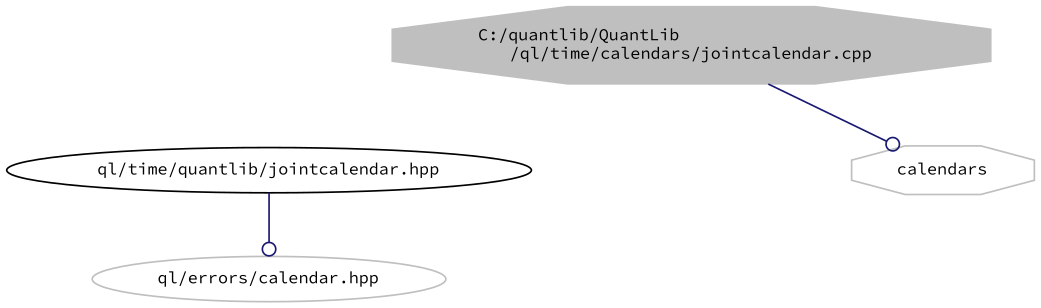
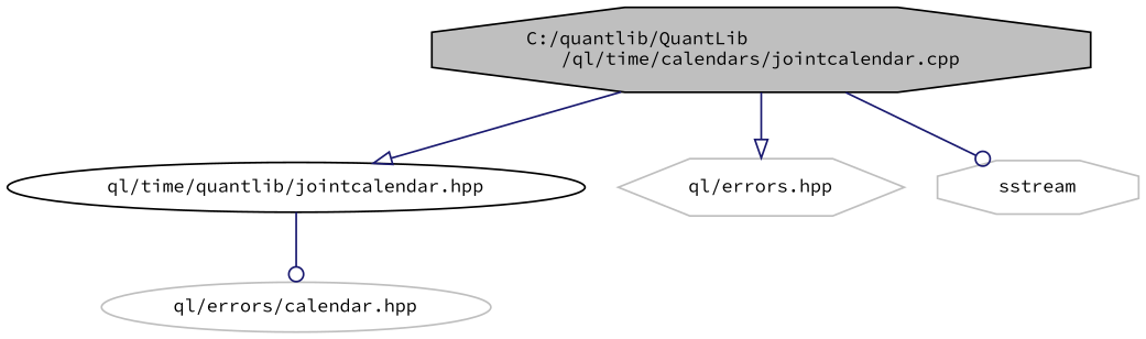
  digraph {
    fontname="Source Code Pro"
    node [color=grey75 fillcolor=white fontname="Source Code Pro" fontsize=10 shape=octagon style=filled]
    edge [arrowhead=onormal color=midnightblue fontname="Source Code Pro" fontsize=10 labelfontname=Helvetica labelfontsize=10 style=solid]
-   n1 [fillcolor=grey75 fontcolor=black height=0.2 label="C:/quantlib/QuantLib\l/ql/time/calendars/jointcalendar.cpp" width=0.4]
+   n1 [color=black fillcolor=grey75 fontcolor=black height=0.2 label="C:/quantlib/QuantLib\l/ql/time/calendars/jointcalendar.cpp" width=0.4]
    n2 [color=black height=0.2 label="ql/time/quantlib/jointcalendar.hpp" shape=ellipse width=0.4]
-   n4 [height=0.2 label=calendars width=0.4]
+   n3 [height=0.2 label="ql/errors.hpp" shape=hexagon width=0.4]
+   n4 [height=0.2 label=sstream width=0.4]
    n5 [height=0.2 label="ql/errors/calendar.hpp" shape=ellipse width=0.4]
+   n1 -> n2
+   n1 -> n3
    n1 -> n4 [arrowhead=odot]
    n2 -> n5 [arrowhead=odot]
  }
